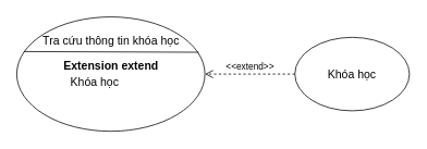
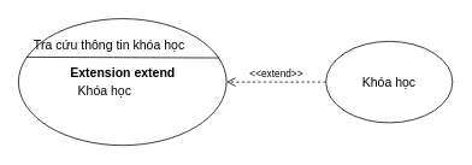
  <mxCell id="0" />
  <mxCell id="1" parent="0" />
  <mxCell id="2" value="" style="ellipse;whiteSpace=wrap;html=1;" vertex="1" parent="1"><mxGeometry x="20" y="20" width="230" height="140" as="geometry" /></mxCell>
  <mxCell id="3" value="" style="endArrow=none;html=1;entryX=0.038;entryY=0.303;entryDx=0;entryDy=0;entryPerimeter=0;exitX=0.966;exitY=0.309;exitDx=0;exitDy=0;exitPerimeter=0;" edge="1" parent="1" source="2" target="2"><mxGeometry width="50" height="50" relative="1" as="geometry"><mxPoint x="300" y="120" as="sourcePoint" /><mxPoint x="350" y="70" as="targetPoint" /></mxGeometry></mxCell>
- <mxCell id="4" value="&lt;font style=&quot;font-size: 14px&quot;&gt;Tra cứu thông tin khóa học&lt;/font&gt;" style="text;html=1;align=center;verticalAlign=middle;resizable=0;points=[];autosize=1;strokeColor=none;fillColor=none;" vertex="1" parent="1"><mxGeometry x="45" y="40" width="180" height="20" as="geometry" /></mxCell>
+ <mxCell id="4" value="&lt;font style=&quot;font-size: 14px&quot;&gt;Tra cứu thông tin khóa học&lt;/font&gt;" style="text;html=1;align=center;verticalAlign=middle;resizable=0;points=[];autosize=1;strokeColor=none;fillColor=none;" vertex="1" parent="1"><mxGeometry x="30" y="40" width="180" height="20" as="geometry" /></mxCell>
  <mxCell id="5" value="&lt;b&gt;&lt;font style=&quot;font-size: 14px&quot;&gt;Extension extend&lt;/font&gt;&lt;/b&gt;" style="text;html=1;align=center;verticalAlign=middle;resizable=0;points=[];autosize=1;strokeColor=none;fillColor=none;" vertex="1" parent="1"><mxGeometry x="70" y="70" width="130" height="20" as="geometry" /></mxCell>
  <mxCell id="6" value="&lt;font style=&quot;font-size: 14px&quot;&gt;Khóa học&lt;/font&gt;" style="text;html=1;align=center;verticalAlign=middle;resizable=0;points=[];autosize=1;strokeColor=none;fillColor=none;" vertex="1" parent="1"><mxGeometry x="80" y="90" width="70" height="20" as="geometry" /></mxCell>
  <mxCell id="7" value="&lt;font style=&quot;font-size: 14px&quot;&gt;Khóa học&lt;/font&gt;" style="ellipse;whiteSpace=wrap;html=1;" vertex="1" parent="1"><mxGeometry x="360" y="45" width="140" height="90" as="geometry" /></mxCell>
  <mxCell id="8" value="&amp;lt;&amp;lt;extend&amp;gt;&amp;gt;" style="html=1;verticalAlign=bottom;endArrow=open;dashed=1;endSize=8;entryX=1;entryY=0.5;entryDx=0;entryDy=0;" edge="1" parent="1" target="2"><mxGeometry relative="1" as="geometry"><mxPoint x="360" y="90" as="sourcePoint" /><mxPoint x="280" y="90" as="targetPoint" /></mxGeometry></mxCell>
